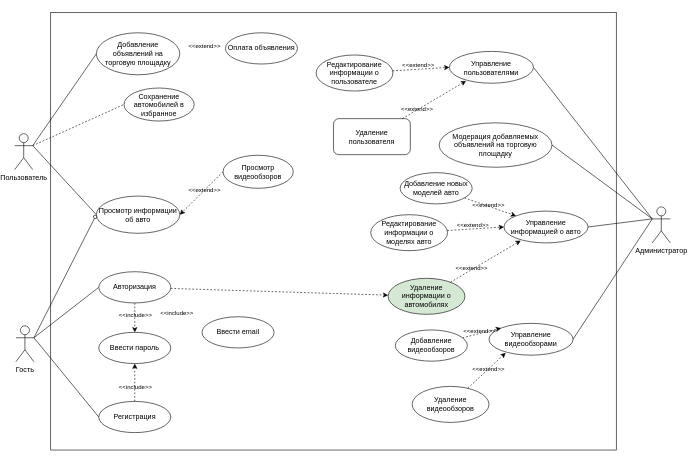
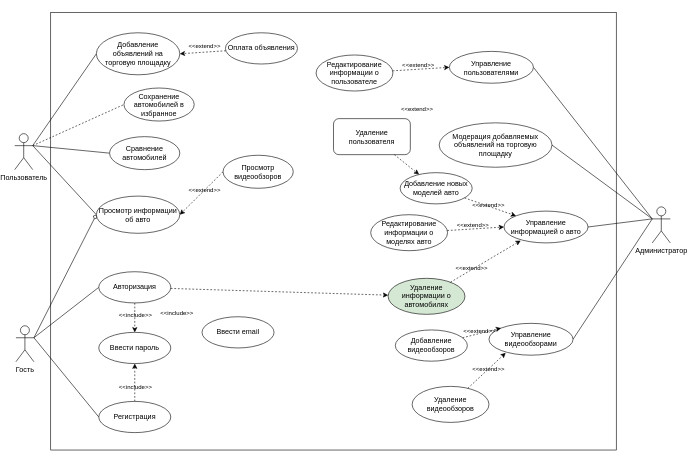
  <mxCell id="0" />
  <mxCell id="1" parent="0" />
  <mxCell id="2" value="" style="whiteSpace=wrap;html=1;fillColor=none;" vertex="1" parent="1"><mxGeometry x="80" y="20" width="942" height="729" as="geometry" /></mxCell>
  <mxCell id="3" style="rounded=0;orthogonalLoop=1;jettySize=auto;html=1;exitX=1;exitY=0.333;exitDx=0;exitDy=0;exitPerimeter=0;entryX=0;entryY=0.5;entryDx=0;entryDy=0;endArrow=none;endFill=0;" edge="1" parent="1" source="6" target="21"><mxGeometry relative="1" as="geometry" /></mxCell>
  <mxCell id="4" style="rounded=0;orthogonalLoop=1;jettySize=auto;html=1;exitX=1;exitY=0.333;exitDx=0;exitDy=0;exitPerimeter=0;entryX=0;entryY=0.5;entryDx=0;entryDy=0;endArrow=none;endFill=0;" edge="1" parent="1" source="6" target="18"><mxGeometry relative="1" as="geometry" /></mxCell>
  <mxCell id="5" style="rounded=0;orthogonalLoop=1;jettySize=auto;html=1;exitX=1;exitY=0.333;exitDx=0;exitDy=0;exitPerimeter=0;entryX=0;entryY=0.5;entryDx=0;entryDy=0;endArrow=diamond;endFill=0;" edge="1" parent="1" source="6" target="27"><mxGeometry relative="1" as="geometry" /></mxCell>
  <mxCell id="6" value="Гость" style="shape=umlActor;verticalLabelPosition=bottom;verticalAlign=top;html=1;outlineConnect=0;" vertex="1" parent="1"><mxGeometry x="22" y="542" width="30" height="60" as="geometry" /></mxCell>
  <mxCell id="7" style="rounded=0;orthogonalLoop=1;jettySize=auto;html=1;exitX=1;exitY=0.333;exitDx=0;exitDy=0;exitPerimeter=0;entryX=0;entryY=0.5;entryDx=0;entryDy=0;endArrow=none;endFill=0;" edge="1" parent="1" source="11" target="27"><mxGeometry relative="1" as="geometry" /></mxCell>
+ <mxCell id="8" style="rounded=0;orthogonalLoop=1;jettySize=auto;html=1;exitX=1;exitY=0.333;exitDx=0;exitDy=0;exitPerimeter=0;entryX=0;entryY=0.5;entryDx=0;entryDy=0;endArrow=none;endFill=0;" edge="1" parent="1" source="11" target="28"><mxGeometry relative="1" as="geometry" /></mxCell>
  <mxCell id="9" style="rounded=0;orthogonalLoop=1;jettySize=auto;html=1;exitX=1;exitY=0.333;exitDx=0;exitDy=0;exitPerimeter=0;entryX=0;entryY=0.5;entryDx=0;entryDy=0;endArrow=none;endFill=0;dashed=1;" edge="1" parent="1" source="11" target="29"><mxGeometry relative="1" as="geometry" /></mxCell>
  <mxCell id="10" style="rounded=0;orthogonalLoop=1;jettySize=auto;html=1;exitX=1;exitY=0.333;exitDx=0;exitDy=0;exitPerimeter=0;entryX=0;entryY=0.5;entryDx=0;entryDy=0;endArrow=none;endFill=0;" edge="1" parent="1" source="11" target="32"><mxGeometry relative="1" as="geometry" /></mxCell>
  <mxCell id="11" value="Пользователь" style="shape=umlActor;verticalLabelPosition=bottom;verticalAlign=top;html=1;outlineConnect=0;" vertex="1" parent="1"><mxGeometry x="20" y="222" width="30" height="60" as="geometry" /></mxCell>
  <mxCell id="12" style="rounded=0;orthogonalLoop=1;jettySize=auto;html=1;exitX=0;exitY=0.333;exitDx=0;exitDy=0;exitPerimeter=0;entryX=1;entryY=0.5;entryDx=0;entryDy=0;endArrow=none;endFill=0;" edge="1" parent="1" source="16" target="34"><mxGeometry relative="1" as="geometry" /></mxCell>
  <mxCell id="13" style="rounded=0;orthogonalLoop=1;jettySize=auto;html=1;exitX=0;exitY=0.333;exitDx=0;exitDy=0;exitPerimeter=0;entryX=1;entryY=0.5;entryDx=0;entryDy=0;endArrow=none;endFill=0;" edge="1" parent="1" source="16" target="44"><mxGeometry relative="1" as="geometry" /></mxCell>
  <mxCell id="14" style="rounded=0;orthogonalLoop=1;jettySize=auto;html=1;exitX=0;exitY=0.333;exitDx=0;exitDy=0;exitPerimeter=0;entryX=1;entryY=0.5;entryDx=0;entryDy=0;endArrow=none;endFill=0;" edge="1" parent="1" source="16" target="51"><mxGeometry relative="1" as="geometry" /></mxCell>
  <mxCell id="15" style="rounded=0;orthogonalLoop=1;jettySize=auto;html=1;exitX=0;exitY=0.333;exitDx=0;exitDy=0;exitPerimeter=0;entryX=1;entryY=0.5;entryDx=0;entryDy=0;endArrow=none;endFill=0;" edge="1" parent="1" source="16" target="61"><mxGeometry relative="1" as="geometry" /></mxCell>
  <mxCell id="16" value="Администратор" style="shape=umlActor;verticalLabelPosition=bottom;verticalAlign=top;html=1;outlineConnect=0;" vertex="1" parent="1"><mxGeometry x="1082" y="344" width="30" height="60" as="geometry" /></mxCell>
  <mxCell id="17" style="edgeStyle=orthogonalEdgeStyle;rounded=0;orthogonalLoop=1;jettySize=auto;html=1;entryX=0.5;entryY=1;entryDx=0;entryDy=0;dashed=1;" edge="1" parent="1" source="18" target="23"><mxGeometry relative="1" as="geometry" /></mxCell>
  <mxCell id="18" value="Регистрация" style="ellipse;whiteSpace=wrap;html=1;" vertex="1" parent="1"><mxGeometry x="160" y="668" width="120" height="52" as="geometry" /></mxCell>
  <mxCell id="19" style="rounded=0;orthogonalLoop=1;jettySize=auto;html=1;dashed=1;" edge="1" parent="1" source="21" target="39"><mxGeometry relative="1" as="geometry" /></mxCell>
  <mxCell id="20" style="edgeStyle=orthogonalEdgeStyle;rounded=0;orthogonalLoop=1;jettySize=auto;html=1;dashed=1;" edge="1" parent="1" source="21" target="23"><mxGeometry relative="1" as="geometry" /></mxCell>
  <mxCell id="21" value="Авторизация" style="ellipse;whiteSpace=wrap;html=1;" vertex="1" parent="1"><mxGeometry x="160" y="452" width="120" height="52" as="geometry" /></mxCell>
  <mxCell id="22" value="Ввести email" style="ellipse;whiteSpace=wrap;html=1;" vertex="1" parent="1"><mxGeometry x="332" y="527" width="120" height="52" as="geometry" /></mxCell>
  <mxCell id="23" value="Ввести пароль" style="ellipse;whiteSpace=wrap;html=1;" vertex="1" parent="1"><mxGeometry x="160" y="553" width="120" height="52" as="geometry" /></mxCell>
  <mxCell id="24" value="&lt;font style=&quot;font-size: 10px;&quot;&gt;&amp;lt;&amp;lt;include&amp;gt;&amp;gt;&lt;/font&gt;" style="text;html=1;align=center;verticalAlign=middle;resizable=0;points=[];autosize=1;strokeColor=none;fillColor=none;" vertex="1" parent="1"><mxGeometry x="253" y="507" width="73" height="26" as="geometry" /></mxCell>
  <mxCell id="25" value="&lt;font style=&quot;font-size: 10px;&quot;&gt;&amp;lt;&amp;lt;include&amp;gt;&amp;gt;&lt;/font&gt;" style="text;html=1;align=center;verticalAlign=middle;resizable=0;points=[];autosize=1;strokeColor=none;fillColor=none;" vertex="1" parent="1"><mxGeometry x="184" y="631" width="73" height="26" as="geometry" /></mxCell>
  <mxCell id="26" value="&lt;font style=&quot;font-size: 10px;&quot;&gt;&amp;lt;&amp;lt;include&amp;gt;&amp;gt;&lt;/font&gt;" style="text;html=1;align=center;verticalAlign=middle;resizable=0;points=[];autosize=1;strokeColor=none;fillColor=none;" vertex="1" parent="1"><mxGeometry x="184" y="511" width="73" height="26" as="geometry" /></mxCell>
  <mxCell id="27" value="Просмотр информации об авто" style="ellipse;whiteSpace=wrap;html=1;" vertex="1" parent="1"><mxGeometry x="156" y="326" width="139" height="62" as="geometry" /></mxCell>
+ <mxCell id="28" value="Сравнение автомобилей" style="ellipse;whiteSpace=wrap;html=1;" vertex="1" parent="1"><mxGeometry x="178" y="227" width="117" height="55" as="geometry" /></mxCell>
  <mxCell id="29" value="Сохранение автомобилей в избранное" style="ellipse;whiteSpace=wrap;html=1;" vertex="1" parent="1"><mxGeometry x="202" y="146" width="117" height="55" as="geometry" /></mxCell>
  <mxCell id="30" style="rounded=0;orthogonalLoop=1;jettySize=auto;html=1;exitX=0;exitY=0.5;exitDx=0;exitDy=0;entryX=1;entryY=0.5;entryDx=0;entryDy=0;dashed=1;" edge="1" parent="1" source="31" target="27"><mxGeometry relative="1" as="geometry" /></mxCell>
  <mxCell id="31" value="Просмотр видеообзоров" style="ellipse;whiteSpace=wrap;html=1;" vertex="1" parent="1"><mxGeometry x="367" y="258" width="117" height="55" as="geometry" /></mxCell>
  <mxCell id="32" value="Добавление объявлений на торговую площадку" style="ellipse;whiteSpace=wrap;html=1;" vertex="1" parent="1"><mxGeometry x="156" y="54" width="139" height="70" as="geometry" /></mxCell>
  <mxCell id="33" value="&lt;font style=&quot;font-size: 10px;&quot;&gt;&amp;lt;&amp;lt;extend&amp;gt;&amp;gt;&lt;/font&gt;" style="text;html=1;align=center;verticalAlign=middle;resizable=0;points=[];autosize=1;strokeColor=none;fillColor=none;" vertex="1" parent="1"><mxGeometry x="300" y="302" width="71" height="26" as="geometry" /></mxCell>
  <mxCell id="34" value="Управление информацией о авто" style="ellipse;whiteSpace=wrap;html=1;" vertex="1" parent="1"><mxGeometry x="835" y="351" width="140" height="53" as="geometry" /></mxCell>
  <mxCell id="35" style="rounded=0;orthogonalLoop=1;jettySize=auto;html=1;entryX=0;entryY=0;entryDx=0;entryDy=0;dashed=1;" edge="1" parent="1" source="36" target="34"><mxGeometry relative="1" as="geometry" /></mxCell>
  <mxCell id="36" value="Добавление новых моделей авто" style="ellipse;whiteSpace=wrap;html=1;" vertex="1" parent="1"><mxGeometry x="662" y="287" width="120" height="52" as="geometry" /></mxCell>
  <mxCell id="37" style="rounded=0;orthogonalLoop=1;jettySize=auto;html=1;entryX=0;entryY=0.5;entryDx=0;entryDy=0;dashed=1;" edge="1" parent="1" source="38" target="34"><mxGeometry relative="1" as="geometry" /></mxCell>
  <mxCell id="38" value="Редактирование информации о моделях авто" style="ellipse;whiteSpace=wrap;html=1;" vertex="1" parent="1"><mxGeometry x="613" width="128" height="60" as="geometry" y="357" /></mxCell>
  <mxCell id="39" value="Удаление информации о автомобилях" style="ellipse;whiteSpace=wrap;html=1;fillColor=#d5e8d4;" vertex="1" parent="1"><mxGeometry x="642" y="463" width="128" height="60" as="geometry" /></mxCell>
  <mxCell id="40" style="rounded=0;orthogonalLoop=1;jettySize=auto;html=1;entryX=0.199;entryY=0.928;entryDx=0;entryDy=0;entryPerimeter=0;dashed=1;" edge="1" parent="1" source="39" target="34"><mxGeometry relative="1" as="geometry" /></mxCell>
  <mxCell id="41" value="&lt;font style=&quot;font-size: 10px;&quot;&gt;&amp;lt;&amp;lt;extend&amp;gt;&amp;gt;&lt;/font&gt;" style="text;html=1;align=center;verticalAlign=middle;resizable=0;points=[];autosize=1;strokeColor=none;fillColor=none;" vertex="1" parent="1"><mxGeometry x="773" y="327.5" width="71" height="26" as="geometry" /></mxCell>
  <mxCell id="42" value="&lt;font style=&quot;font-size: 10px;&quot;&gt;&amp;lt;&amp;lt;extend&amp;gt;&amp;gt;&lt;/font&gt;" style="text;html=1;align=center;verticalAlign=middle;resizable=0;points=[];autosize=1;strokeColor=none;fillColor=none;" vertex="1" parent="1"><mxGeometry x="745" y="433" width="71" height="26" as="geometry" /></mxCell>
  <mxCell id="43" value="&lt;font style=&quot;font-size: 10px;&quot;&gt;&amp;lt;&amp;lt;extend&amp;gt;&amp;gt;&lt;/font&gt;" style="text;html=1;align=center;verticalAlign=middle;resizable=0;points=[];autosize=1;strokeColor=none;fillColor=none;" vertex="1" parent="1"><mxGeometry x="747" y="361" width="71" height="26" as="geometry" /></mxCell>
  <mxCell id="44" value="Управление видеообзорами" style="ellipse;whiteSpace=wrap;html=1;" vertex="1" parent="1"><mxGeometry x="810" y="538" width="140" height="53" as="geometry" /></mxCell>
  <mxCell id="45" style="rounded=0;orthogonalLoop=1;jettySize=auto;html=1;entryX=0;entryY=0;entryDx=0;entryDy=0;dashed=1;" edge="1" parent="1" source="46" target="44"><mxGeometry relative="1" as="geometry" /></mxCell>
  <mxCell id="46" value="Добавление видеообзоров" style="ellipse;whiteSpace=wrap;html=1;" vertex="1" parent="1"><mxGeometry x="654" y="549" width="120" height="52" as="geometry" /></mxCell>
  <mxCell id="47" value="Удаление видеообзоров" style="ellipse;whiteSpace=wrap;html=1;" vertex="1" parent="1"><mxGeometry x="682" y="643" width="128" height="60" as="geometry" /></mxCell>
  <mxCell id="48" style="rounded=0;orthogonalLoop=1;jettySize=auto;html=1;entryX=0.199;entryY=0.928;entryDx=0;entryDy=0;entryPerimeter=0;dashed=1;" edge="1" parent="1" source="47" target="44"><mxGeometry relative="1" as="geometry" /></mxCell>
  <mxCell id="49" value="&lt;font style=&quot;font-size: 10px;&quot;&gt;&amp;lt;&amp;lt;extend&amp;gt;&amp;gt;&lt;/font&gt;" style="text;html=1;align=center;verticalAlign=middle;resizable=0;points=[];autosize=1;strokeColor=none;fillColor=none;" vertex="1" parent="1"><mxGeometry x="758" y="538" width="71" height="26" as="geometry" /></mxCell>
  <mxCell id="50" value="&lt;font style=&quot;font-size: 10px;&quot;&gt;&amp;lt;&amp;lt;extend&amp;gt;&amp;gt;&lt;/font&gt;" style="text;html=1;align=center;verticalAlign=middle;resizable=0;points=[];autosize=1;strokeColor=none;fillColor=none;" vertex="1" parent="1"><mxGeometry x="773" y="601" width="71" height="26" as="geometry" /></mxCell>
  <mxCell id="51" value="Управление пользователями" style="ellipse;whiteSpace=wrap;html=1;" vertex="1" parent="1"><mxGeometry x="744" y="85" width="140" height="53" as="geometry" /></mxCell>
  <mxCell id="52" style="rounded=0;orthogonalLoop=1;jettySize=auto;html=1;entryX=0;entryY=0.5;entryDx=0;entryDy=0;dashed=1;" edge="1" parent="1" source="53" target="51"><mxGeometry relative="1" as="geometry" /></mxCell>
  <mxCell id="53" value="Редактирование информации о пользователе" style="ellipse;whiteSpace=wrap;html=1;" vertex="1" parent="1"><mxGeometry x="522" y="91" width="128" height="60" as="geometry" /></mxCell>
  <mxCell id="54" value="Удаление пользователя" style="whiteSpace=wrap;html=1;rounded=1;" vertex="1" parent="1"><mxGeometry x="551" y="197" width="128" height="60" as="geometry" /></mxCell>
- <mxCell id="55" style="rounded=0;orthogonalLoop=1;jettySize=auto;html=1;entryX=0.199;entryY=0.928;entryDx=0;entryDy=0;entryPerimeter=0;dashed=1;" edge="1" parent="1" source="54" target="51"><mxGeometry relative="1" as="geometry" /></mxCell>
+ <mxCell id="55" style="rounded=0;orthogonalLoop=1;jettySize=auto;html=1;dashed=1;" edge="1" parent="1" source="54" target="36"><mxGeometry relative="1" as="geometry" /></mxCell>
  <mxCell id="56" value="&lt;font style=&quot;font-size: 10px;&quot;&gt;&amp;lt;&amp;lt;extend&amp;gt;&amp;gt;&lt;/font&gt;" style="text;html=1;align=center;verticalAlign=middle;resizable=0;points=[];autosize=1;strokeColor=none;fillColor=none;" vertex="1" parent="1"><mxGeometry x="654" y="167" width="71" height="26" as="geometry" /></mxCell>
  <mxCell id="57" value="&lt;font style=&quot;font-size: 10px;&quot;&gt;&amp;lt;&amp;lt;extend&amp;gt;&amp;gt;&lt;/font&gt;" style="text;html=1;align=center;verticalAlign=middle;resizable=0;points=[];autosize=1;strokeColor=none;fillColor=none;" vertex="1" parent="1"><mxGeometry x="656" y="95" width="71" height="26" as="geometry" /></mxCell>
+ <mxCell id="58" style="rounded=0;orthogonalLoop=1;jettySize=auto;html=1;entryX=1;entryY=0.5;entryDx=0;entryDy=0;dashed=1;" edge="1" parent="1" source="59" target="32"><mxGeometry relative="1" as="geometry" /></mxCell>
  <mxCell id="59" value="Оплата объявления" style="ellipse;whiteSpace=wrap;html=1;" vertex="1" parent="1"><mxGeometry x="371" y="54" width="120" height="52" as="geometry" /></mxCell>
  <mxCell id="60" value="&lt;font style=&quot;font-size: 10px;&quot;&gt;&amp;lt;&amp;lt;extend&amp;gt;&amp;gt;&lt;/font&gt;" style="text;html=1;align=center;verticalAlign=middle;resizable=0;points=[];autosize=1;strokeColor=none;fillColor=none;" vertex="1" parent="1"><mxGeometry x="300" y="63" width="71" height="26" as="geometry" /></mxCell>
  <mxCell id="61" value="Модерация добавляемых объявлений на торговую площадку" style="ellipse;whiteSpace=wrap;html=1;" vertex="1" parent="1"><mxGeometry x="727" y="204" width="188" height="74" as="geometry" /></mxCell>
